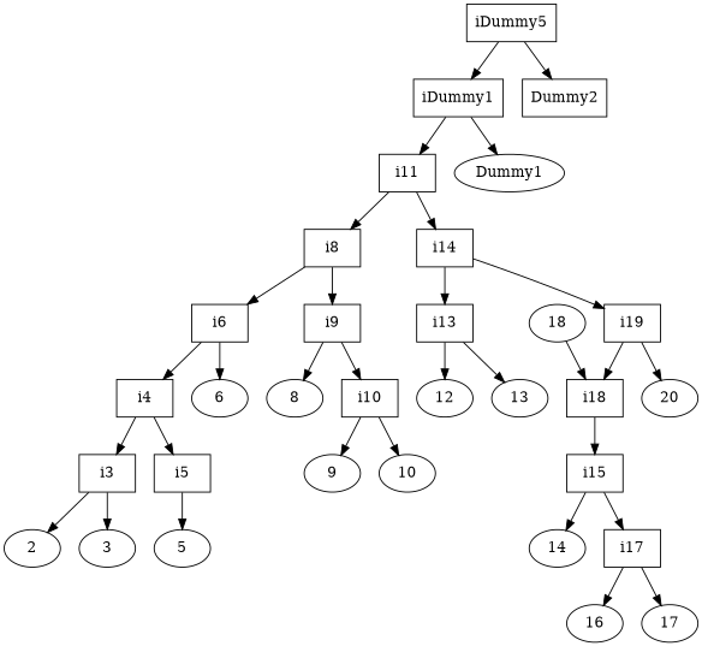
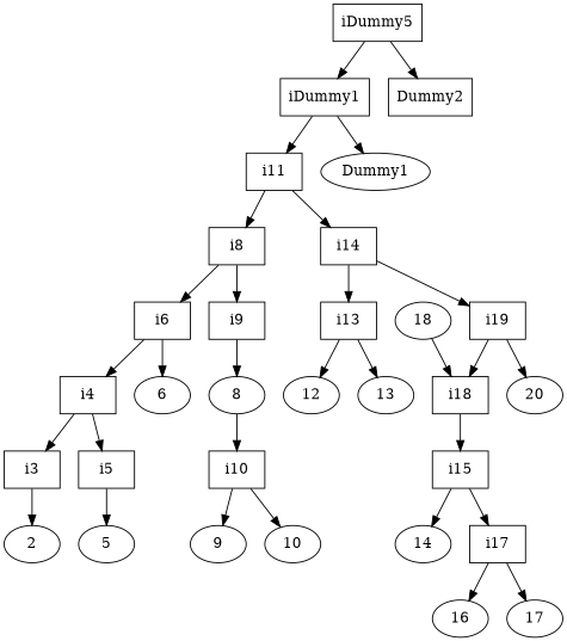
  digraph {
    node [shape=box]
    n1 [label=iDummy5]
    iDummy1
    Dummy2
    i11
    Dummy1 [shape=""]
    i8
    i14
    i6
    i9
    i13
    i19
    i4
    6 [shape=""]
    8 [shape=""]
    i10
    12 [shape=""]
    13 [shape=""]
    i18
    20 [shape=""]
    i3
    i5
    9 [shape=""]
    10 [shape=""]
    i15
    2 [shape=""]
-   3 [shape=""]
    5 [shape=""]
    14 [shape=""]
    i17
    18 [shape=""]
    16 [shape=""]
    17 [shape=""]
    n1 -> iDummy1
    n1 -> Dummy2
    iDummy1 -> i11
    iDummy1 -> Dummy1
    i11 -> i8
    i11 -> i14
    i8 -> i6
    i8 -> i9
    i14 -> i13
    i14 -> i19
    i6 -> i4
    i6 -> 6
    i9 -> 8
-   i9 -> i10
+   8 -> i10
    i13 -> 12
    i13 -> 13
    i19 -> i18
    i19 -> 20
    i4 -> i3
    i4 -> i5
    i10 -> 9
    i10 -> 10
    i18 -> i15
    i3 -> 2
-   i3 -> 3
    i5 -> 5
    i15 -> 14
    i15 -> i17
    i17 -> 16
    i17 -> 17
    18 -> i18
  }
